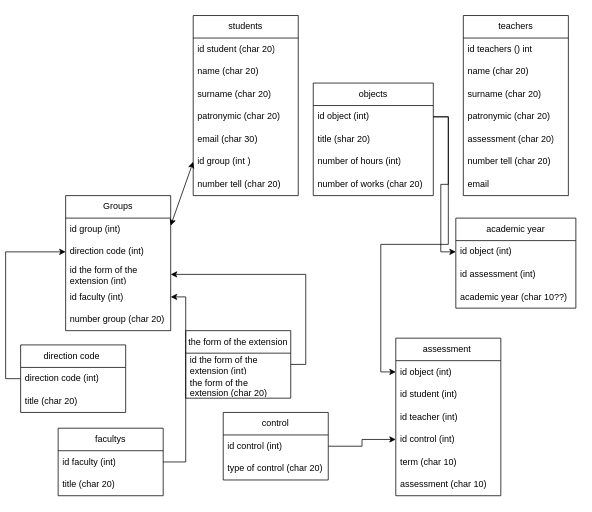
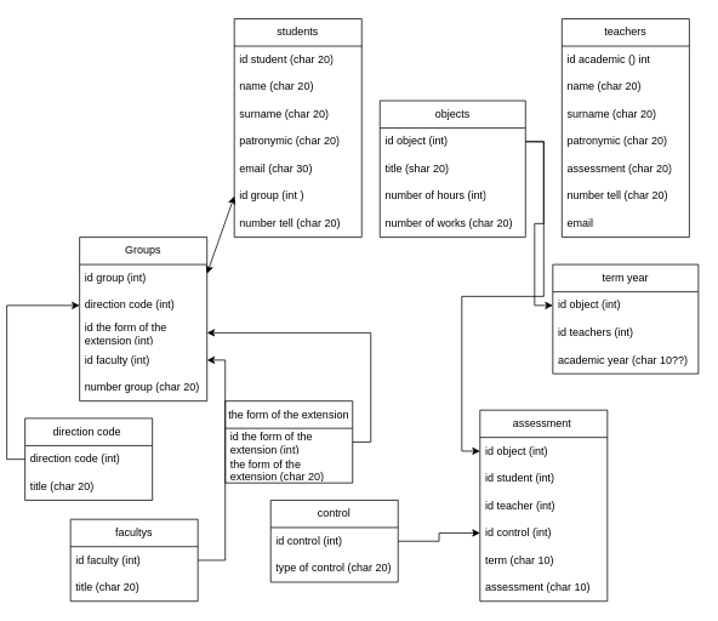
  <mxCell id="0" />
  <mxCell id="1" parent="0" />
  <mxCell id="2" value="objects" style="swimlane;fontStyle=0;childLayout=stackLayout;horizontal=1;startSize=30;horizontalStack=0;resizeParent=1;resizeParentMax=0;resizeLast=0;collapsible=1;marginBottom=0;whiteSpace=wrap;html=1;" parent="1" vertex="1"><mxGeometry x="410" y="110" width="160" height="150" as="geometry" /></mxCell>
  <mxCell id="3" value="id object (int)" style="text;strokeColor=none;fillColor=none;align=left;verticalAlign=middle;spacingLeft=4;spacingRight=4;overflow=hidden;points=[[0,0.5],[1,0.5]];portConstraint=eastwest;rotatable=0;whiteSpace=wrap;html=1;" parent="2" vertex="1"><mxGeometry y="30" width="160" height="30" as="geometry" /></mxCell>
  <mxCell id="4" value="title (shar 20)" style="text;strokeColor=none;fillColor=none;align=left;verticalAlign=middle;spacingLeft=4;spacingRight=4;overflow=hidden;points=[[0,0.5],[1,0.5]];portConstraint=eastwest;rotatable=0;whiteSpace=wrap;html=1;" parent="2" vertex="1"><mxGeometry y="60" width="160" height="30" as="geometry" /></mxCell>
  <mxCell id="5" value="number of hours (int)" style="text;strokeColor=none;fillColor=none;align=left;verticalAlign=middle;spacingLeft=4;spacingRight=4;overflow=hidden;points=[[0,0.5],[1,0.5]];portConstraint=eastwest;rotatable=0;whiteSpace=wrap;html=1;" parent="2" vertex="1"><mxGeometry y="90" width="160" height="30" as="geometry" /></mxCell>
  <mxCell id="6" value="number of works (char 20)" style="text;strokeColor=none;fillColor=none;align=left;verticalAlign=middle;spacingLeft=4;spacingRight=4;overflow=hidden;points=[[0,0.5],[1,0.5]];portConstraint=eastwest;rotatable=0;whiteSpace=wrap;html=1;" parent="2" vertex="1"><mxGeometry y="120" width="160" height="30" as="geometry" /></mxCell>
  <mxCell id="7" value="students" style="swimlane;fontStyle=0;childLayout=stackLayout;horizontal=1;startSize=30;horizontalStack=0;resizeParent=1;resizeParentMax=0;resizeLast=0;collapsible=1;marginBottom=0;whiteSpace=wrap;html=1;" parent="1" vertex="1"><mxGeometry x="250" y="20" width="140" height="240" as="geometry" /></mxCell>
  <mxCell id="8" value="id student (char 20)" style="text;strokeColor=none;fillColor=none;align=left;verticalAlign=middle;spacingLeft=4;spacingRight=4;overflow=hidden;points=[[0,0.5],[1,0.5]];portConstraint=eastwest;rotatable=0;whiteSpace=wrap;html=1;" parent="7" vertex="1"><mxGeometry y="30" width="140" height="30" as="geometry" /></mxCell>
  <mxCell id="9" value="name (char 20)" style="text;strokeColor=none;fillColor=none;align=left;verticalAlign=middle;spacingLeft=4;spacingRight=4;overflow=hidden;points=[[0,0.5],[1,0.5]];portConstraint=eastwest;rotatable=0;whiteSpace=wrap;html=1;" parent="7" vertex="1"><mxGeometry y="60" width="140" height="30" as="geometry" /></mxCell>
  <mxCell id="10" value="surname (char 20)" style="text;strokeColor=none;fillColor=none;align=left;verticalAlign=middle;spacingLeft=4;spacingRight=4;overflow=hidden;points=[[0,0.5],[1,0.5]];portConstraint=eastwest;rotatable=0;whiteSpace=wrap;html=1;" parent="7" vertex="1"><mxGeometry y="90" width="140" height="30" as="geometry" /></mxCell>
  <mxCell id="11" value="patronymic (char 20)" style="text;strokeColor=none;fillColor=none;align=left;verticalAlign=middle;spacingLeft=4;spacingRight=4;overflow=hidden;points=[[0,0.5],[1,0.5]];portConstraint=eastwest;rotatable=0;whiteSpace=wrap;html=1;" parent="7" vertex="1"><mxGeometry y="120" width="140" height="30" as="geometry" /></mxCell>
  <mxCell id="12" value="email (char 30)" style="text;strokeColor=none;fillColor=none;align=left;verticalAlign=middle;spacingLeft=4;spacingRight=4;overflow=hidden;points=[[0,0.5],[1,0.5]];portConstraint=eastwest;rotatable=0;whiteSpace=wrap;html=1;" parent="7" vertex="1"><mxGeometry y="150" width="140" height="30" as="geometry" /></mxCell>
  <mxCell id="13" value="id group (int )" style="text;strokeColor=none;fillColor=none;align=left;verticalAlign=middle;spacingLeft=4;spacingRight=4;overflow=hidden;points=[[0,0.5],[1,0.5]];portConstraint=eastwest;rotatable=0;whiteSpace=wrap;html=1;" parent="7" vertex="1"><mxGeometry y="180" width="140" height="30" as="geometry" /></mxCell>
  <mxCell id="14" value="number tell (char 20)" style="text;strokeColor=none;fillColor=none;align=left;verticalAlign=middle;spacingLeft=4;spacingRight=4;overflow=hidden;points=[[0,0.5],[1,0.5]];portConstraint=eastwest;rotatable=0;whiteSpace=wrap;html=1;" parent="7" vertex="1"><mxGeometry y="210" width="140" height="30" as="geometry" /></mxCell>
  <mxCell id="15" value="Groups" style="swimlane;fontStyle=0;childLayout=stackLayout;horizontal=1;startSize=30;horizontalStack=0;resizeParent=1;resizeParentMax=0;resizeLast=0;collapsible=1;marginBottom=0;whiteSpace=wrap;html=1;" parent="1" vertex="1"><mxGeometry x="80" y="260" width="140" height="180" as="geometry" /></mxCell>
  <mxCell id="16" value="id group (int)" style="text;strokeColor=none;fillColor=none;align=left;verticalAlign=middle;spacingLeft=4;spacingRight=4;overflow=hidden;points=[[0,0.5],[1,0.5]];portConstraint=eastwest;rotatable=0;whiteSpace=wrap;html=1;" parent="15" vertex="1"><mxGeometry y="30" width="140" height="30" as="geometry" /></mxCell>
  <mxCell id="17" value="direction code (int)" style="text;strokeColor=none;fillColor=none;align=left;verticalAlign=middle;spacingLeft=4;spacingRight=4;overflow=hidden;points=[[0,0.5],[1,0.5]];portConstraint=eastwest;rotatable=0;whiteSpace=wrap;html=1;" parent="15" vertex="1"><mxGeometry y="60" width="140" height="30" as="geometry" /></mxCell>
  <mxCell id="18" value="id&amp;nbsp;the form of the extension (int)" style="text;strokeColor=none;fillColor=none;align=left;verticalAlign=middle;spacingLeft=4;spacingRight=4;overflow=hidden;points=[[0,0.5],[1,0.5]];portConstraint=eastwest;rotatable=0;whiteSpace=wrap;html=1;" parent="15" vertex="1"><mxGeometry y="90" width="140" height="30" as="geometry" /></mxCell>
  <mxCell id="19" value="id faculty (int)" style="text;strokeColor=none;fillColor=none;align=left;verticalAlign=middle;spacingLeft=4;spacingRight=4;overflow=hidden;points=[[0,0.5],[1,0.5]];portConstraint=eastwest;rotatable=0;whiteSpace=wrap;html=1;" parent="15" vertex="1"><mxGeometry y="120" width="140" height="30" as="geometry" /></mxCell>
  <mxCell id="20" value="number group (char 20)" style="text;strokeColor=none;fillColor=none;align=left;verticalAlign=middle;spacingLeft=4;spacingRight=4;overflow=hidden;points=[[0,0.5],[1,0.5]];portConstraint=eastwest;rotatable=0;whiteSpace=wrap;html=1;" parent="15" vertex="1"><mxGeometry y="150" width="140" height="30" as="geometry" /></mxCell>
  <mxCell id="21" value="facultys" style="swimlane;fontStyle=0;childLayout=stackLayout;horizontal=1;startSize=30;horizontalStack=0;resizeParent=1;resizeParentMax=0;resizeLast=0;collapsible=1;marginBottom=0;whiteSpace=wrap;html=1;" parent="1" vertex="1"><mxGeometry x="70" y="570" width="140" height="90" as="geometry" /></mxCell>
  <mxCell id="22" value="id faculty (int)" style="text;strokeColor=none;fillColor=none;align=left;verticalAlign=middle;spacingLeft=4;spacingRight=4;overflow=hidden;points=[[0,0.5],[1,0.5]];portConstraint=eastwest;rotatable=0;whiteSpace=wrap;html=1;" parent="21" vertex="1"><mxGeometry y="30" width="140" height="30" as="geometry" /></mxCell>
  <mxCell id="23" value="title (char 20)" style="text;strokeColor=none;fillColor=none;align=left;verticalAlign=middle;spacingLeft=4;spacingRight=4;overflow=hidden;points=[[0,0.5],[1,0.5]];portConstraint=eastwest;rotatable=0;whiteSpace=wrap;html=1;" parent="21" vertex="1"><mxGeometry y="60" width="140" height="30" as="geometry" /></mxCell>
  <mxCell id="24" value="the form of the extension" style="swimlane;fontStyle=0;childLayout=stackLayout;horizontal=1;startSize=30;horizontalStack=0;resizeParent=1;resizeParentMax=0;resizeLast=0;collapsible=1;marginBottom=0;whiteSpace=wrap;html=1;" parent="1" vertex="1"><mxGeometry x="240" y="440" width="140" height="90" as="geometry" /></mxCell>
  <mxCell id="25" value="id&amp;nbsp;the form of the extension (int)" style="text;strokeColor=none;fillColor=none;align=left;verticalAlign=middle;spacingLeft=4;spacingRight=4;overflow=hidden;points=[[0,0.5],[1,0.5]];portConstraint=eastwest;rotatable=0;whiteSpace=wrap;html=1;" parent="24" vertex="1"><mxGeometry y="30" width="140" height="30" as="geometry" /></mxCell>
  <mxCell id="26" value="the form of the extension (char 20)" style="text;strokeColor=none;fillColor=none;align=left;verticalAlign=middle;spacingLeft=4;spacingRight=4;overflow=hidden;points=[[0,0.5],[1,0.5]];portConstraint=eastwest;rotatable=0;whiteSpace=wrap;html=1;" parent="24" vertex="1"><mxGeometry y="60" width="140" height="30" as="geometry" /></mxCell>
  <mxCell id="27" value="direction code&amp;nbsp;" style="swimlane;fontStyle=0;childLayout=stackLayout;horizontal=1;startSize=30;horizontalStack=0;resizeParent=1;resizeParentMax=0;resizeLast=0;collapsible=1;marginBottom=0;whiteSpace=wrap;html=1;" parent="1" vertex="1"><mxGeometry x="20" y="459" width="140" height="90" as="geometry" /></mxCell>
  <mxCell id="28" value="direction code (int)" style="text;strokeColor=none;fillColor=none;align=left;verticalAlign=middle;spacingLeft=4;spacingRight=4;overflow=hidden;points=[[0,0.5],[1,0.5]];portConstraint=eastwest;rotatable=0;whiteSpace=wrap;html=1;" parent="27" vertex="1"><mxGeometry y="30" width="140" height="30" as="geometry" /></mxCell>
  <mxCell id="29" value="title (char 20)" style="text;strokeColor=none;fillColor=none;align=left;verticalAlign=middle;spacingLeft=4;spacingRight=4;overflow=hidden;points=[[0,0.5],[1,0.5]];portConstraint=eastwest;rotatable=0;whiteSpace=wrap;html=1;" parent="27" vertex="1"><mxGeometry y="60" width="140" height="30" as="geometry" /></mxCell>
  <mxCell id="30" value="teachers" style="swimlane;fontStyle=0;childLayout=stackLayout;horizontal=1;startSize=30;horizontalStack=0;resizeParent=1;resizeParentMax=0;resizeLast=0;collapsible=1;marginBottom=0;whiteSpace=wrap;html=1;" parent="1" vertex="1"><mxGeometry x="610" y="20" width="140" height="240" as="geometry" /></mxCell>
- <mxCell id="31" value="id teachers () int" style="text;strokeColor=none;fillColor=none;align=left;verticalAlign=middle;spacingLeft=4;spacingRight=4;overflow=hidden;points=[[0,0.5],[1,0.5]];portConstraint=eastwest;rotatable=0;whiteSpace=wrap;html=1;" parent="30" vertex="1"><mxGeometry y="30" width="140" height="30" as="geometry" /></mxCell>
+ <mxCell id="31" value="id academic () int" style="text;strokeColor=none;fillColor=none;align=left;verticalAlign=middle;spacingLeft=4;spacingRight=4;overflow=hidden;points=[[0,0.5],[1,0.5]];portConstraint=eastwest;rotatable=0;whiteSpace=wrap;html=1;" parent="30" vertex="1"><mxGeometry y="30" width="140" height="30" as="geometry" /></mxCell>
  <mxCell id="32" value="name (char 20)" style="text;strokeColor=none;fillColor=none;align=left;verticalAlign=middle;spacingLeft=4;spacingRight=4;overflow=hidden;points=[[0,0.5],[1,0.5]];portConstraint=eastwest;rotatable=0;whiteSpace=wrap;html=1;" parent="30" vertex="1"><mxGeometry y="60" width="140" height="30" as="geometry" /></mxCell>
  <mxCell id="33" value="surname (char 20)" style="text;strokeColor=none;fillColor=none;align=left;verticalAlign=middle;spacingLeft=4;spacingRight=4;overflow=hidden;points=[[0,0.5],[1,0.5]];portConstraint=eastwest;rotatable=0;whiteSpace=wrap;html=1;" parent="30" vertex="1"><mxGeometry y="90" width="140" height="30" as="geometry" /></mxCell>
  <mxCell id="34" value="patronymic (char 20)" style="text;strokeColor=none;fillColor=none;align=left;verticalAlign=middle;spacingLeft=4;spacingRight=4;overflow=hidden;points=[[0,0.5],[1,0.5]];portConstraint=eastwest;rotatable=0;whiteSpace=wrap;html=1;" parent="30" vertex="1"><mxGeometry y="120" width="140" height="30" as="geometry" /></mxCell>
  <mxCell id="35" value="assessment (char 20)" style="text;strokeColor=none;fillColor=none;align=left;verticalAlign=middle;spacingLeft=4;spacingRight=4;overflow=hidden;points=[[0,0.5],[1,0.5]];portConstraint=eastwest;rotatable=0;whiteSpace=wrap;html=1;" parent="30" vertex="1"><mxGeometry y="150" width="140" height="30" as="geometry" /></mxCell>
  <mxCell id="36" value="number tell (char 20)" style="text;strokeColor=none;fillColor=none;align=left;verticalAlign=middle;spacingLeft=4;spacingRight=4;overflow=hidden;points=[[0,0.5],[1,0.5]];portConstraint=eastwest;rotatable=0;whiteSpace=wrap;html=1;" parent="30" vertex="1"><mxGeometry y="180" width="140" height="30" as="geometry" /></mxCell>
  <mxCell id="37" value="email" style="text;strokeColor=none;fillColor=none;align=left;verticalAlign=middle;spacingLeft=4;spacingRight=4;overflow=hidden;points=[[0,0.5],[1,0.5]];portConstraint=eastwest;rotatable=0;whiteSpace=wrap;html=1;" parent="30" vertex="1"><mxGeometry y="210" width="140" height="30" as="geometry" /></mxCell>
  <mxCell id="38" value="control" style="swimlane;fontStyle=0;childLayout=stackLayout;horizontal=1;startSize=30;horizontalStack=0;resizeParent=1;resizeParentMax=0;resizeLast=0;collapsible=1;marginBottom=0;whiteSpace=wrap;html=1;" parent="1" vertex="1"><mxGeometry x="290" y="549" width="140" height="90" as="geometry" /></mxCell>
  <mxCell id="39" value="id control (int)" style="text;strokeColor=none;fillColor=none;align=left;verticalAlign=middle;spacingLeft=4;spacingRight=4;overflow=hidden;points=[[0,0.5],[1,0.5]];portConstraint=eastwest;rotatable=0;whiteSpace=wrap;html=1;" parent="38" vertex="1"><mxGeometry y="30" width="140" height="30" as="geometry" /></mxCell>
  <mxCell id="40" value="type of control (char 20)" style="text;strokeColor=none;fillColor=none;align=left;verticalAlign=middle;spacingLeft=4;spacingRight=4;overflow=hidden;points=[[0,0.5],[1,0.5]];portConstraint=eastwest;rotatable=0;whiteSpace=wrap;html=1;" parent="38" vertex="1"><mxGeometry y="60" width="140" height="30" as="geometry" /></mxCell>
  <mxCell id="41" value="assessment&amp;nbsp;" style="swimlane;fontStyle=0;childLayout=stackLayout;horizontal=1;startSize=30;horizontalStack=0;resizeParent=1;resizeParentMax=0;resizeLast=0;collapsible=1;marginBottom=0;whiteSpace=wrap;html=1;" parent="1" vertex="1"><mxGeometry x="520" y="450" width="140" height="210" as="geometry" /></mxCell>
  <mxCell id="42" value="id object (int)" style="text;strokeColor=none;fillColor=none;align=left;verticalAlign=middle;spacingLeft=4;spacingRight=4;overflow=hidden;points=[[0,0.5],[1,0.5]];portConstraint=eastwest;rotatable=0;whiteSpace=wrap;html=1;" parent="41" vertex="1"><mxGeometry y="30" width="140" height="30" as="geometry" /></mxCell>
  <mxCell id="43" value="id student (int)" style="text;strokeColor=none;fillColor=none;align=left;verticalAlign=middle;spacingLeft=4;spacingRight=4;overflow=hidden;points=[[0,0.5],[1,0.5]];portConstraint=eastwest;rotatable=0;whiteSpace=wrap;html=1;" parent="41" vertex="1"><mxGeometry y="60" width="140" height="30" as="geometry" /></mxCell>
  <mxCell id="44" value="id teacher (int)" style="text;strokeColor=none;fillColor=none;align=left;verticalAlign=middle;spacingLeft=4;spacingRight=4;overflow=hidden;points=[[0,0.5],[1,0.5]];portConstraint=eastwest;rotatable=0;whiteSpace=wrap;html=1;" parent="41" vertex="1"><mxGeometry y="90" width="140" height="30" as="geometry" /></mxCell>
  <mxCell id="45" value="id control (int)" style="text;strokeColor=none;fillColor=none;align=left;verticalAlign=middle;spacingLeft=4;spacingRight=4;overflow=hidden;points=[[0,0.5],[1,0.5]];portConstraint=eastwest;rotatable=0;whiteSpace=wrap;html=1;" parent="41" vertex="1"><mxGeometry y="120" width="140" height="30" as="geometry" /></mxCell>
  <mxCell id="46" value="term (char 10)" style="text;strokeColor=none;fillColor=none;align=left;verticalAlign=middle;spacingLeft=4;spacingRight=4;overflow=hidden;points=[[0,0.5],[1,0.5]];portConstraint=eastwest;rotatable=0;whiteSpace=wrap;html=1;" parent="41" vertex="1"><mxGeometry y="150" width="140" height="30" as="geometry" /></mxCell>
  <mxCell id="47" value="assessment (char 10)" style="text;strokeColor=none;fillColor=none;align=left;verticalAlign=middle;spacingLeft=4;spacingRight=4;overflow=hidden;points=[[0,0.5],[1,0.5]];portConstraint=eastwest;rotatable=0;whiteSpace=wrap;html=1;" parent="41" vertex="1"><mxGeometry y="180" width="140" height="30" as="geometry" /></mxCell>
- <mxCell id="48" value="academic year" style="swimlane;fontStyle=0;childLayout=stackLayout;horizontal=1;startSize=30;horizontalStack=0;resizeParent=1;resizeParentMax=0;resizeLast=0;collapsible=1;marginBottom=0;whiteSpace=wrap;html=1;" parent="1" vertex="1"><mxGeometry x="600" y="290" width="160" height="120" as="geometry" /></mxCell>
+ <mxCell id="48" value="term year" style="swimlane;fontStyle=0;childLayout=stackLayout;horizontal=1;startSize=30;horizontalStack=0;resizeParent=1;resizeParentMax=0;resizeLast=0;collapsible=1;marginBottom=0;whiteSpace=wrap;html=1;" parent="1" vertex="1"><mxGeometry x="600" y="290" width="160" height="120" as="geometry" /></mxCell>
  <mxCell id="49" value="id object (int)" style="text;strokeColor=none;fillColor=none;align=left;verticalAlign=middle;spacingLeft=4;spacingRight=4;overflow=hidden;points=[[0,0.5],[1,0.5]];portConstraint=eastwest;rotatable=0;whiteSpace=wrap;html=1;" parent="48" vertex="1"><mxGeometry y="30" width="160" height="30" as="geometry" /></mxCell>
- <mxCell id="50" value="id assessment (int)" style="text;strokeColor=none;fillColor=none;align=left;verticalAlign=middle;spacingLeft=4;spacingRight=4;overflow=hidden;points=[[0,0.5],[1,0.5]];portConstraint=eastwest;rotatable=0;whiteSpace=wrap;html=1;" parent="48" vertex="1"><mxGeometry y="60" width="160" height="30" as="geometry" /></mxCell>
+ <mxCell id="50" value="id teachers (int)" style="text;strokeColor=none;fillColor=none;align=left;verticalAlign=middle;spacingLeft=4;spacingRight=4;overflow=hidden;points=[[0,0.5],[1,0.5]];portConstraint=eastwest;rotatable=0;whiteSpace=wrap;html=1;" parent="48" vertex="1"><mxGeometry y="60" width="160" height="30" as="geometry" /></mxCell>
  <mxCell id="51" value="academic year (char 10??)" style="text;strokeColor=none;fillColor=none;align=left;verticalAlign=middle;spacingLeft=4;spacingRight=4;overflow=hidden;points=[[0,0.5],[1,0.5]];portConstraint=eastwest;rotatable=0;whiteSpace=wrap;html=1;" parent="48" vertex="1"><mxGeometry y="90" width="160" height="30" as="geometry" /></mxCell>
  <mxCell id="52" style="edgeStyle=orthogonalEdgeStyle;rounded=0;orthogonalLoop=1;jettySize=auto;html=1;exitX=1;exitY=0.5;exitDx=0;exitDy=0;entryX=1;entryY=0.5;entryDx=0;entryDy=0;" parent="1" source="25" target="18" edge="1"><mxGeometry relative="1" as="geometry" /></mxCell>
  <mxCell id="53" style="edgeStyle=orthogonalEdgeStyle;rounded=0;orthogonalLoop=1;jettySize=auto;html=1;exitX=1;exitY=0.5;exitDx=0;exitDy=0;entryX=1;entryY=0.5;entryDx=0;entryDy=0;" parent="1" source="22" target="19" edge="1"><mxGeometry relative="1" as="geometry" /></mxCell>
  <mxCell id="54" style="edgeStyle=orthogonalEdgeStyle;rounded=0;orthogonalLoop=1;jettySize=auto;html=1;exitX=0;exitY=0.5;exitDx=0;exitDy=0;entryX=0;entryY=0.5;entryDx=0;entryDy=0;" parent="1" source="28" target="17" edge="1"><mxGeometry relative="1" as="geometry" /></mxCell>
  <mxCell id="55" style="edgeStyle=orthogonalEdgeStyle;rounded=0;orthogonalLoop=1;jettySize=auto;html=1;exitX=1;exitY=0.5;exitDx=0;exitDy=0;entryX=0;entryY=0.5;entryDx=0;entryDy=0;" parent="1" source="3" target="42" edge="1"><mxGeometry relative="1" as="geometry" /></mxCell>
  <mxCell id="56" style="edgeStyle=orthogonalEdgeStyle;rounded=0;orthogonalLoop=1;jettySize=auto;html=1;exitX=1;exitY=0.5;exitDx=0;exitDy=0;entryX=0;entryY=0.5;entryDx=0;entryDy=0;" parent="1" source="3" target="49" edge="1"><mxGeometry relative="1" as="geometry" /></mxCell>
  <mxCell id="57" style="edgeStyle=orthogonalEdgeStyle;rounded=0;orthogonalLoop=1;jettySize=auto;html=1;exitX=1;exitY=0.5;exitDx=0;exitDy=0;entryX=0;entryY=0.5;entryDx=0;entryDy=0;" parent="1" source="39" target="45" edge="1"><mxGeometry relative="1" as="geometry" /></mxCell>
  <mxCell id="58" value="" style="endArrow=classic;startArrow=classic;html=1;rounded=0;entryX=0;entryY=0.5;entryDx=0;entryDy=0;" edge="1" parent="1" target="13"><mxGeometry width="50" height="50" relative="1" as="geometry"><mxPoint x="220" y="300" as="sourcePoint" /><mxPoint x="270" y="250" as="targetPoint" /></mxGeometry></mxCell>
